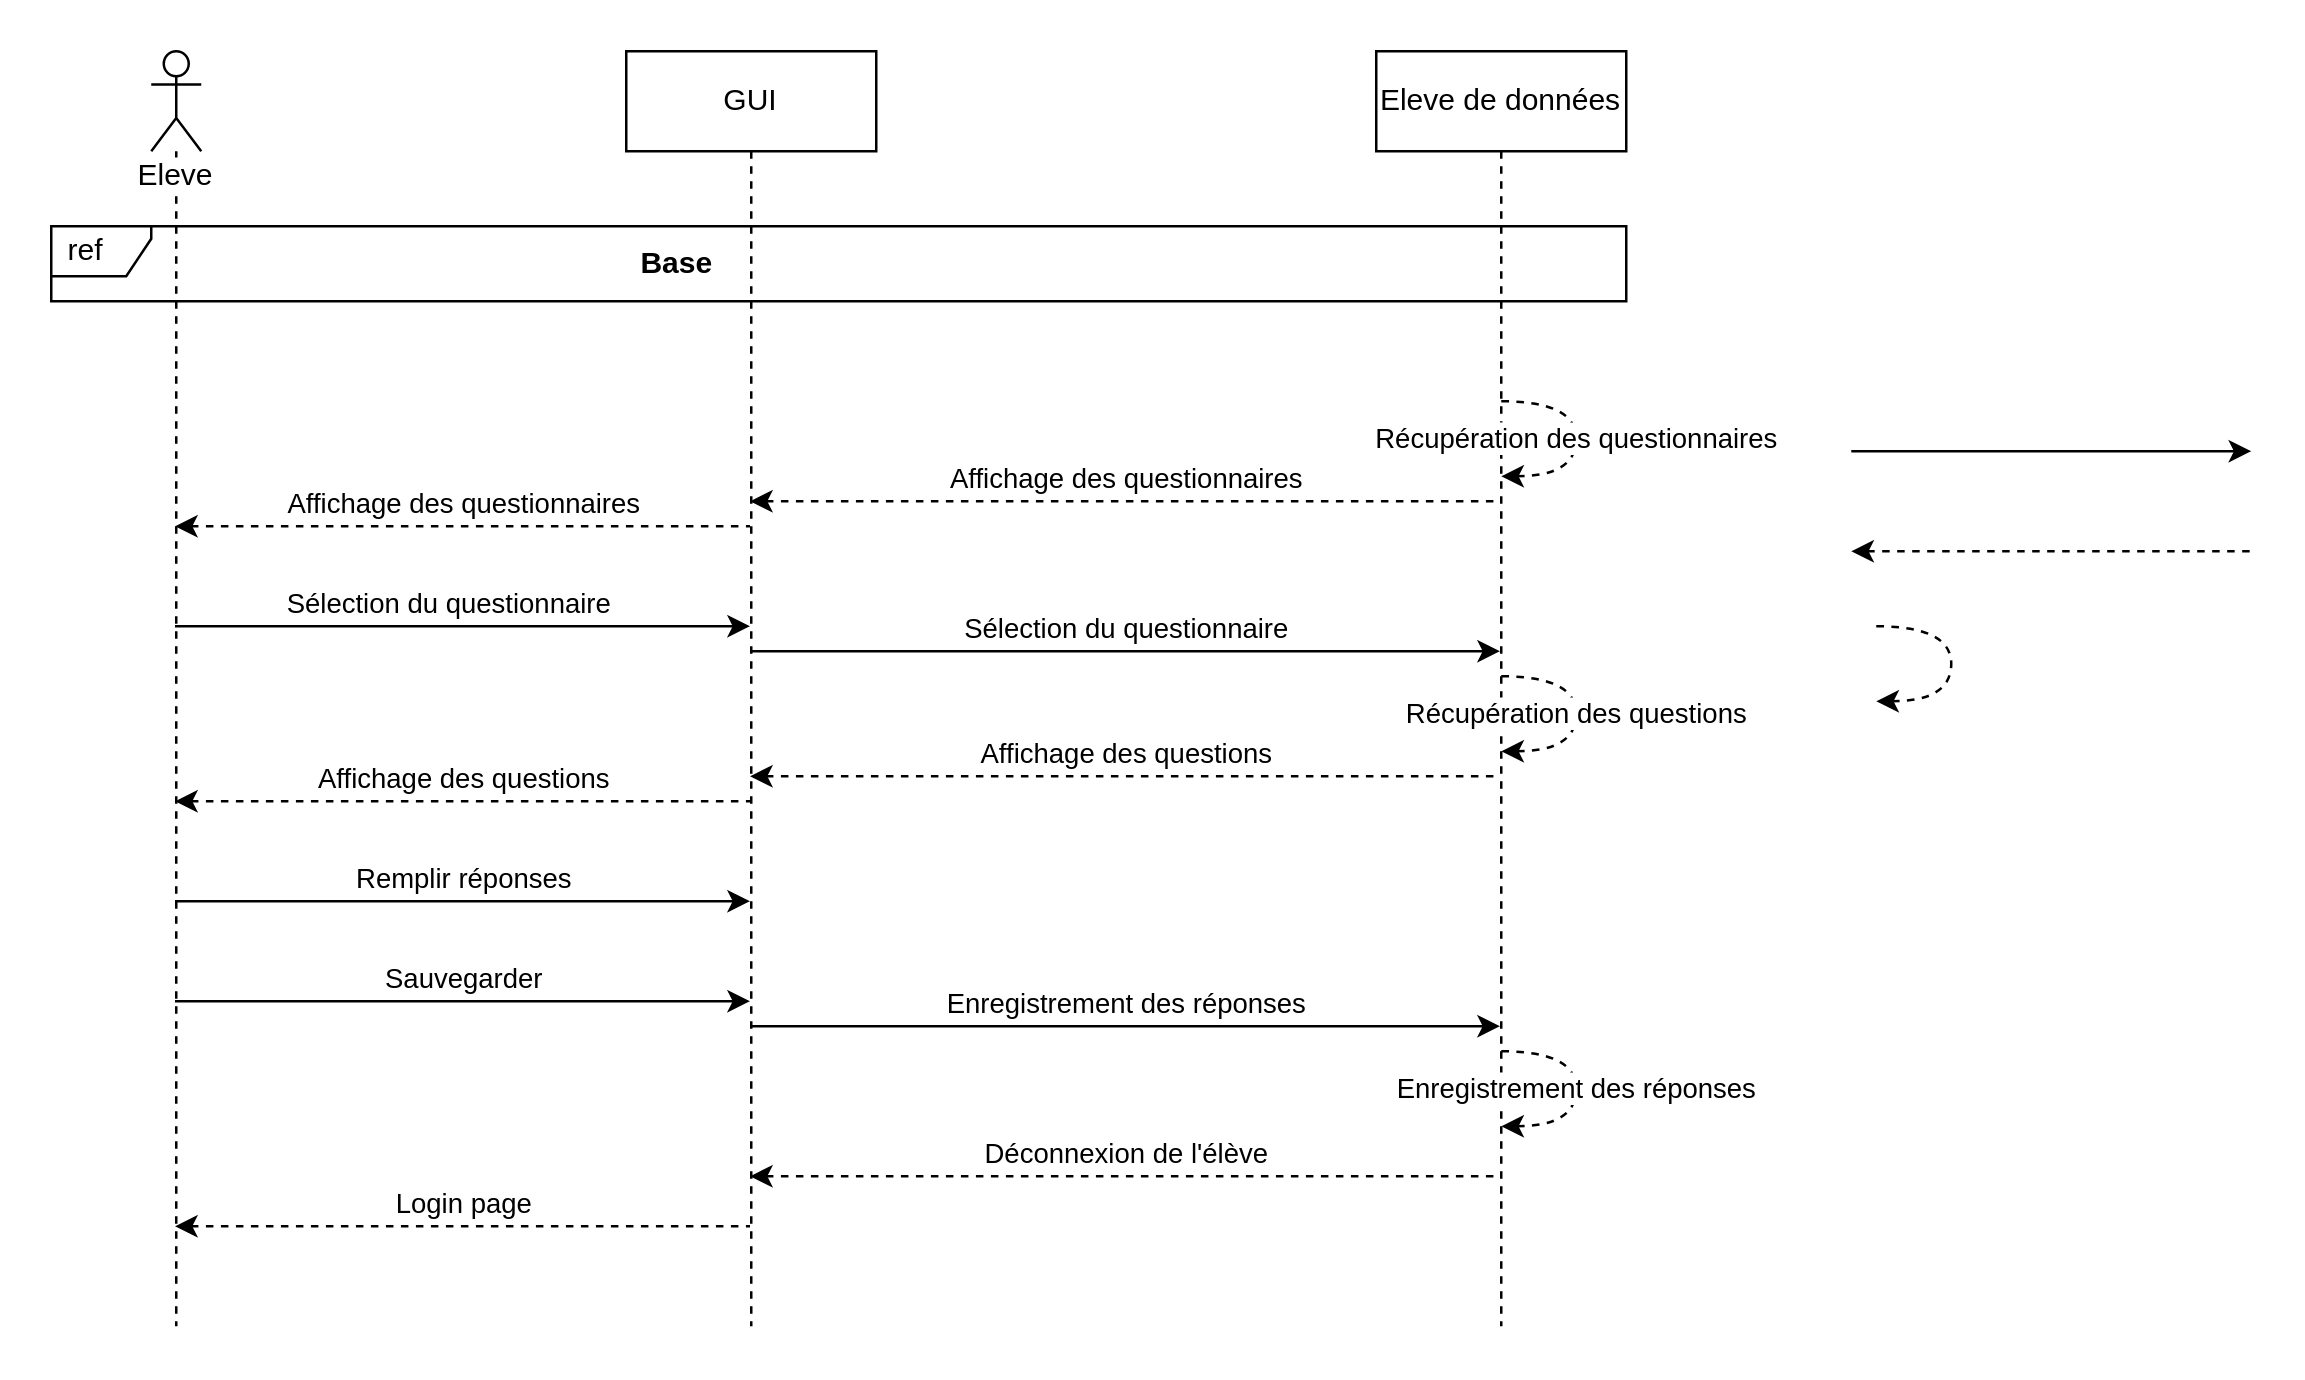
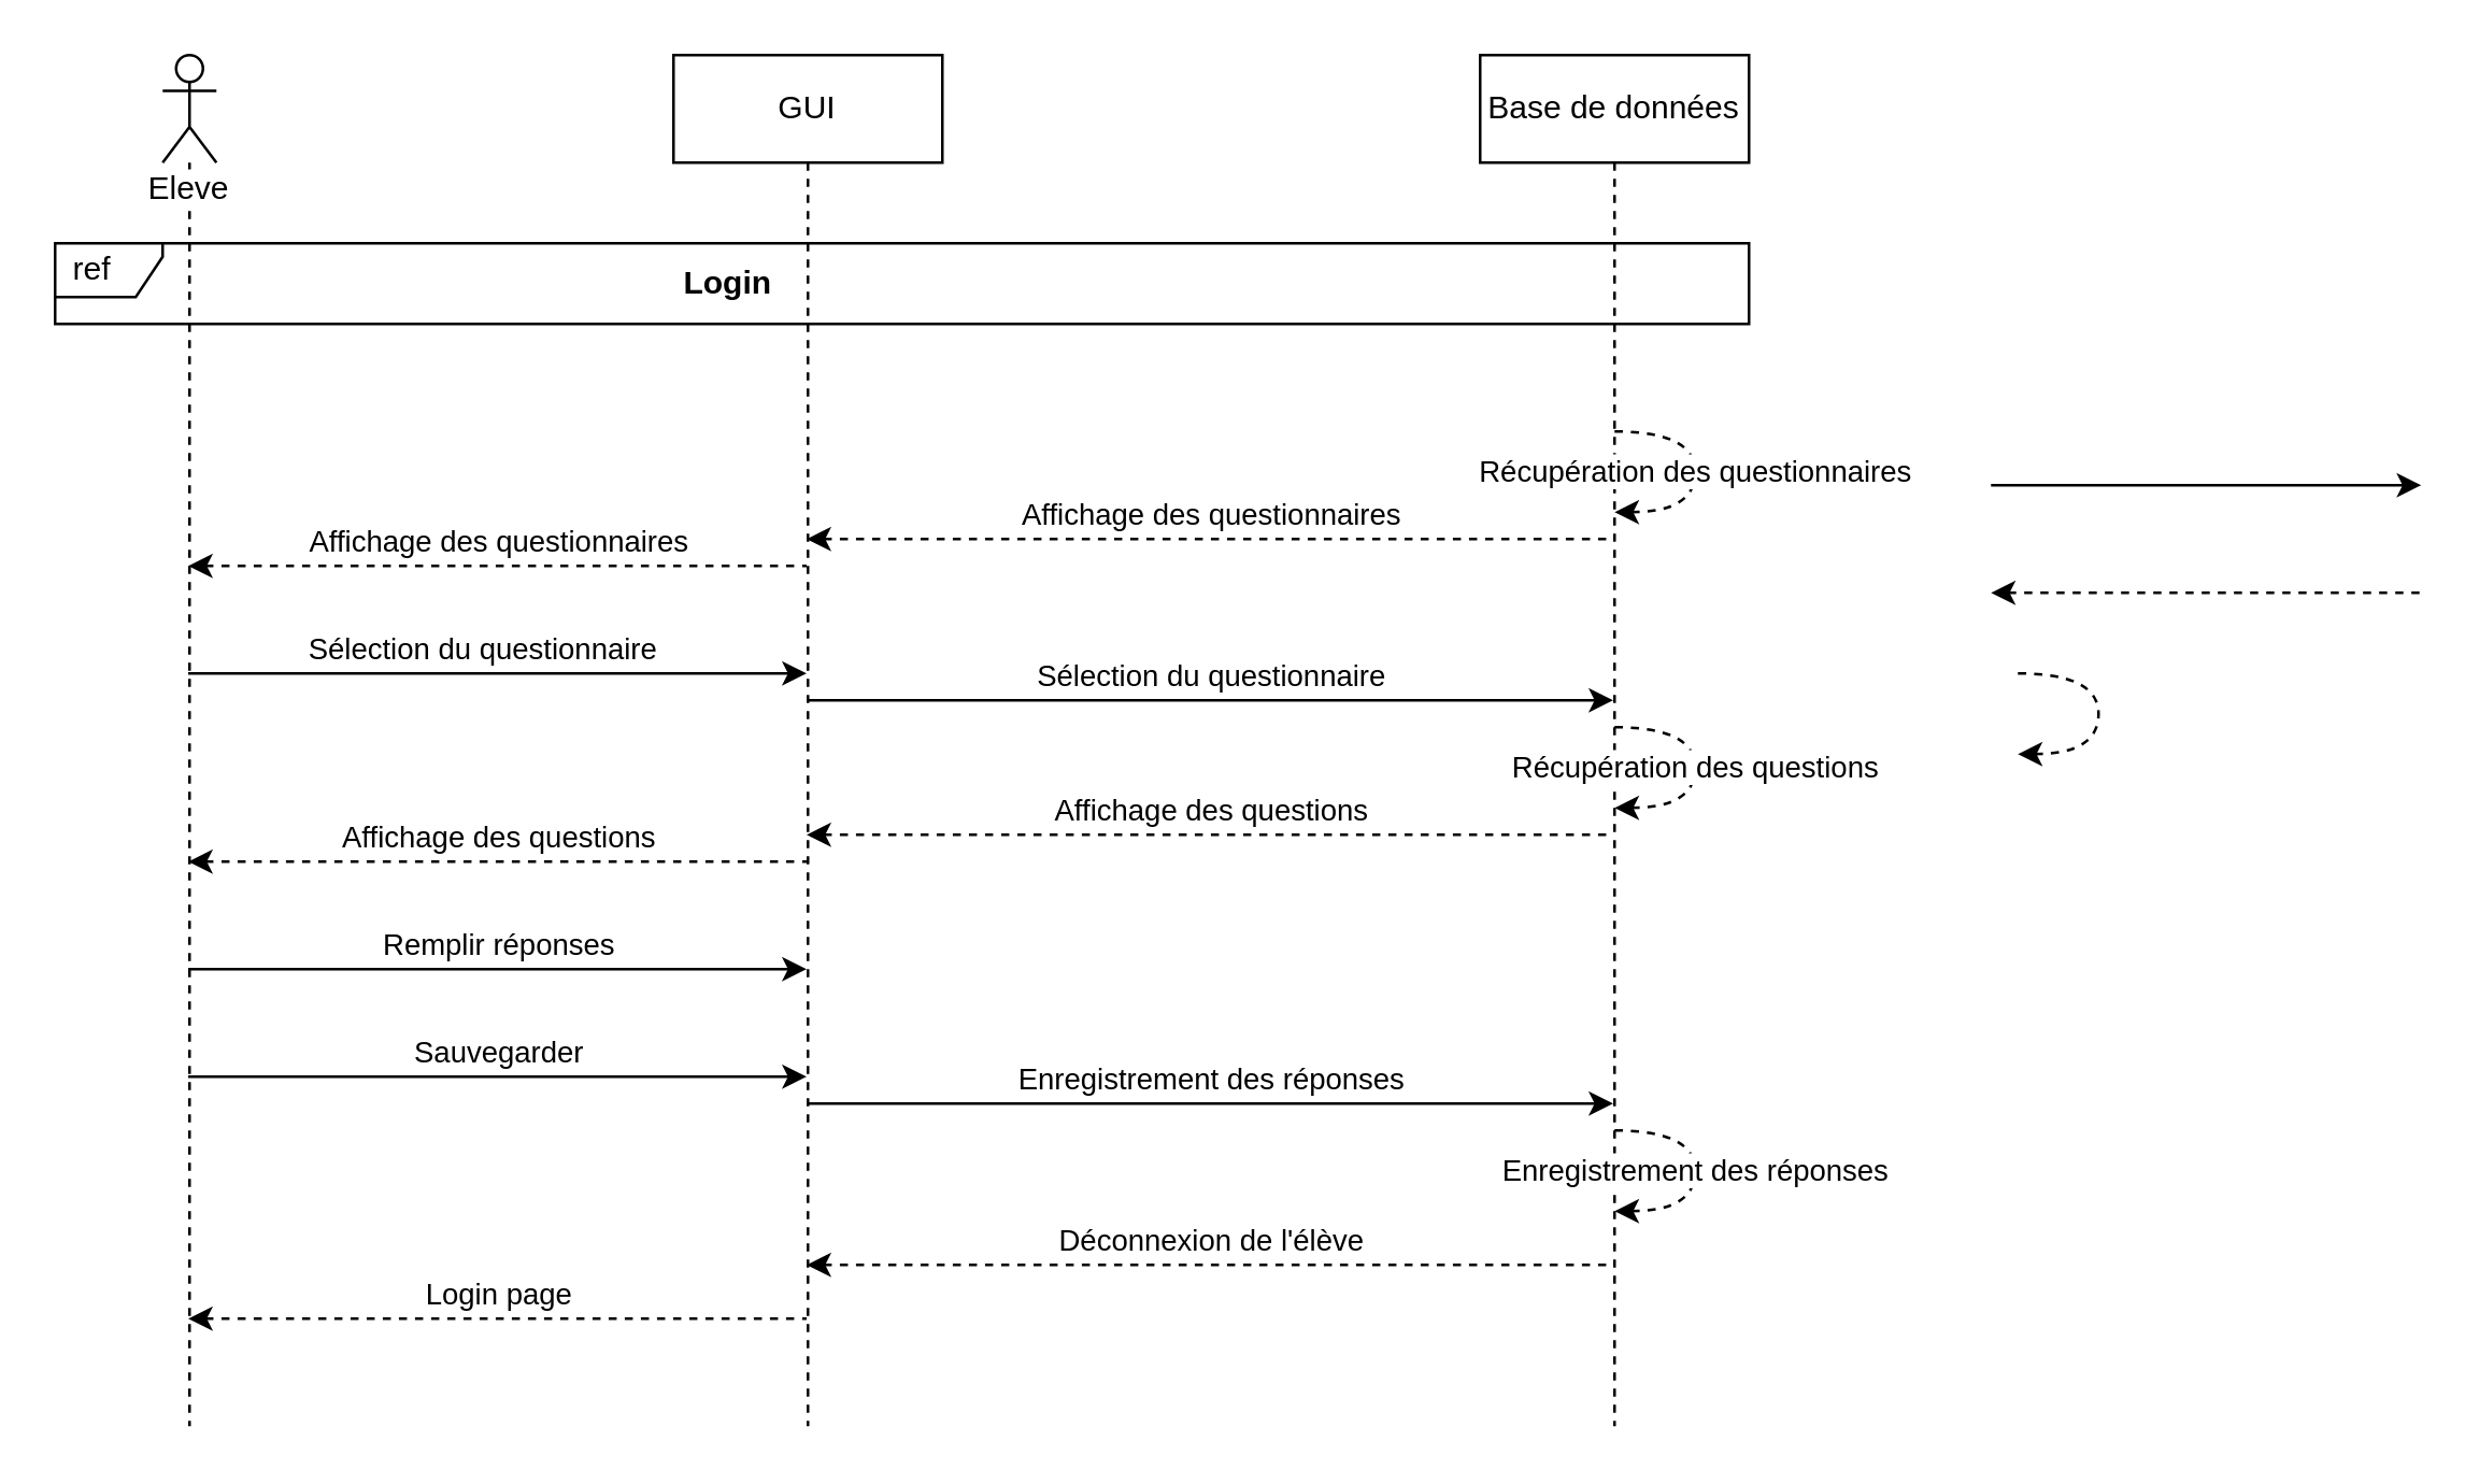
  <mxCell id="0" />
  <mxCell id="1" parent="0" />
  <mxCell id="2" value="Eleve" style="shape=umlLifeline;participant=umlActor;perimeter=lifelinePerimeter;whiteSpace=wrap;html=1;container=1;collapsible=0;recursiveResize=0;verticalAlign=top;spacingTop=36;outlineConnect=0;labelBackgroundColor=default;" vertex="1" parent="1"><mxGeometry x="60" y="20" width="20" height="510" as="geometry" /></mxCell>
- <mxCell id="3" value="Eleve de données" style="shape=umlLifeline;perimeter=lifelinePerimeter;whiteSpace=wrap;html=1;container=1;collapsible=0;recursiveResize=0;outlineConnect=0;labelBackgroundColor=default;" vertex="1" parent="1"><mxGeometry x="550" y="20" width="100" height="510" as="geometry" /></mxCell>
+ <mxCell id="3" value="Base de données" style="shape=umlLifeline;perimeter=lifelinePerimeter;whiteSpace=wrap;html=1;container=1;collapsible=0;recursiveResize=0;outlineConnect=0;labelBackgroundColor=default;" vertex="1" parent="1"><mxGeometry x="550" y="20" width="100" height="510" as="geometry" /></mxCell>
  <mxCell id="4" value="Récupération des questions" style="curved=1;endArrow=classic;html=1;rounded=0;dashed=1;" edge="1" parent="3"><mxGeometry width="50" height="50" relative="1" as="geometry"><mxPoint x="50" y="250" as="sourcePoint" /><mxPoint x="50" y="280" as="targetPoint" /><Array as="points"><mxPoint x="80" y="250" /><mxPoint x="80" y="280" /></Array></mxGeometry></mxCell>
  <mxCell id="5" value="Récupération des questionnaires" style="curved=1;endArrow=classic;html=1;rounded=0;dashed=1;" edge="1" parent="3"><mxGeometry width="50" height="50" relative="1" as="geometry"><mxPoint x="50" y="140" as="sourcePoint" /><mxPoint x="50" y="170" as="targetPoint" /><Array as="points"><mxPoint x="80" y="140" /><mxPoint x="80" y="170" /></Array></mxGeometry></mxCell>
  <mxCell id="6" value="Enregistrement des réponses" style="curved=1;endArrow=classic;html=1;rounded=0;dashed=1;" edge="1" parent="3"><mxGeometry width="50" height="50" relative="1" as="geometry"><mxPoint x="50" y="400" as="sourcePoint" /><mxPoint x="50" y="430" as="targetPoint" /><Array as="points"><mxPoint x="80" y="400" /><mxPoint x="80" y="430" /></Array></mxGeometry></mxCell>
  <mxCell id="7" value="" style="endArrow=classic;html=1;rounded=0;verticalAlign=bottom;" edge="1" parent="1"><mxGeometry width="50" height="50" relative="1" as="geometry"><mxPoint x="740" y="180" as="sourcePoint" /><mxPoint x="900" y="180" as="targetPoint" /></mxGeometry></mxCell>
  <mxCell id="8" value="" style="endArrow=none;html=1;rounded=0;verticalAlign=bottom;endFill=0;startArrow=classic;startFill=1;dashed=1;" edge="1" parent="1"><mxGeometry width="50" height="50" relative="1" as="geometry"><mxPoint x="740" y="220" as="sourcePoint" /><mxPoint x="900" y="220" as="targetPoint" /></mxGeometry></mxCell>
  <mxCell id="9" value="" style="curved=1;endArrow=classic;html=1;rounded=0;dashed=1;" edge="1" parent="1"><mxGeometry width="50" height="50" relative="1" as="geometry"><mxPoint x="750" y="250" as="sourcePoint" /><mxPoint x="750" y="280" as="targetPoint" /><Array as="points"><mxPoint x="780" y="250" /><mxPoint x="780" y="280" /></Array></mxGeometry></mxCell>
  <mxCell id="10" value="GUI" style="shape=umlLifeline;perimeter=lifelinePerimeter;whiteSpace=wrap;html=1;container=1;collapsible=0;recursiveResize=0;outlineConnect=0;labelBackgroundColor=default;" vertex="1" parent="1"><mxGeometry x="250" y="20" width="100" height="510" as="geometry" /></mxCell>
  <mxCell id="11" value="Affichage des questionnaires" style="endArrow=none;html=1;rounded=0;verticalAlign=bottom;endFill=0;startArrow=classic;startFill=1;dashed=1;" edge="1" parent="1" source="10" target="3"><mxGeometry width="50" height="50" relative="1" as="geometry"><mxPoint x="240" y="190" as="sourcePoint" /><mxPoint x="424.5" y="190" as="targetPoint" /><Array as="points"><mxPoint x="340" y="200" /></Array></mxGeometry></mxCell>
  <mxCell id="12" value="Sélection du questionnaire" style="endArrow=classic;html=1;rounded=0;verticalAlign=bottom;" edge="1" parent="1" source="2" target="10"><mxGeometry x="-0.05" width="50" height="50" relative="1" as="geometry"><mxPoint x="90" y="210" as="sourcePoint" /><mxPoint x="239.5" y="210" as="targetPoint" /><mxPoint as="offset" /><Array as="points"><mxPoint x="160" y="250" /></Array></mxGeometry></mxCell>
  <mxCell id="13" value="Affichage des questions" style="endArrow=none;html=1;rounded=0;verticalAlign=bottom;endFill=0;startArrow=classic;startFill=1;dashed=1;" edge="1" parent="1" source="2" target="10"><mxGeometry width="50" height="50" relative="1" as="geometry"><mxPoint x="110" y="310" as="sourcePoint" /><mxPoint x="270" y="310" as="targetPoint" /><Array as="points"><mxPoint x="140" y="320" /><mxPoint x="210" y="320" /></Array></mxGeometry></mxCell>
  <mxCell id="14" value="Remplir réponses" style="endArrow=classic;html=1;rounded=0;verticalAlign=bottom;" edge="1" parent="1" source="2" target="10"><mxGeometry width="50" height="50" relative="1" as="geometry"><mxPoint x="110" y="350" as="sourcePoint" /><mxPoint x="270" y="350" as="targetPoint" /><Array as="points"><mxPoint x="100" y="360" /><mxPoint x="140" y="360" /></Array></mxGeometry></mxCell>
  <mxCell id="15" value="Sélection du questionnaire" style="endArrow=classic;html=1;rounded=0;verticalAlign=bottom;" edge="1" parent="1" source="10" target="3"><mxGeometry width="50" height="50" relative="1" as="geometry"><mxPoint x="240" y="230" as="sourcePoint" /><mxPoint x="790" y="260" as="targetPoint" /><Array as="points"><mxPoint x="530" y="260" /></Array></mxGeometry></mxCell>
  <mxCell id="16" value="Affichage des questions" style="endArrow=none;html=1;rounded=0;verticalAlign=bottom;endFill=0;startArrow=classic;startFill=1;dashed=1;" edge="1" parent="1" source="10" target="3"><mxGeometry width="50" height="50" relative="1" as="geometry"><mxPoint x="640" y="290" as="sourcePoint" /><mxPoint x="800" y="290" as="targetPoint" /><Array as="points"><mxPoint x="520" y="310" /></Array></mxGeometry></mxCell>
  <mxCell id="17" value="Sauvegarder" style="endArrow=classic;html=1;rounded=0;verticalAlign=bottom;" edge="1" parent="1" source="2" target="10"><mxGeometry width="50" height="50" relative="1" as="geometry"><mxPoint x="180" y="410" as="sourcePoint" /><mxPoint x="340" y="410" as="targetPoint" /><Array as="points"><mxPoint x="150" y="400" /></Array></mxGeometry></mxCell>
  <mxCell id="18" value="Enregistrement des réponses" style="endArrow=classic;html=1;rounded=0;verticalAlign=bottom;" edge="1" parent="1" source="10" target="3"><mxGeometry width="50" height="50" relative="1" as="geometry"><mxPoint x="300" y="410" as="sourcePoint" /><mxPoint x="460" y="410" as="targetPoint" /><Array as="points"><mxPoint x="580" y="410" /></Array></mxGeometry></mxCell>
  <mxCell id="19" value="Affichage des questionnaires" style="endArrow=none;html=1;rounded=0;verticalAlign=bottom;endFill=0;startArrow=classic;startFill=1;dashed=1;" edge="1" parent="1" source="2" target="10"><mxGeometry width="50" height="50" relative="1" as="geometry"><mxPoint x="100" y="210" as="sourcePoint" /><mxPoint x="260" y="210" as="targetPoint" /><Array as="points"><mxPoint x="170" y="210" /></Array></mxGeometry></mxCell>
  <mxCell id="20" value="Déconnexion de l'élève" style="endArrow=none;html=1;rounded=0;verticalAlign=bottom;endFill=0;startArrow=classic;startFill=1;dashed=1;" edge="1" parent="1" source="10"><mxGeometry width="50" height="50" relative="1" as="geometry"><mxPoint x="440" y="470" as="sourcePoint" /><mxPoint x="600" y="470" as="targetPoint" /></mxGeometry></mxCell>
  <mxCell id="21" value="Login page" style="endArrow=none;html=1;rounded=0;verticalAlign=bottom;endFill=0;startArrow=classic;startFill=1;dashed=1;" edge="1" parent="1" source="2" target="10"><mxGeometry width="50" height="50" relative="1" as="geometry"><mxPoint x="130" y="490" as="sourcePoint" /><mxPoint x="290" y="490" as="targetPoint" /><Array as="points"><mxPoint x="190" y="490" /></Array></mxGeometry></mxCell>
  <mxCell id="22" value="ref" style="shape=umlFrame;whiteSpace=wrap;html=1;width=40;height=20;boundedLbl=1;verticalAlign=middle;align=left;spacingLeft=5;labelBackgroundColor=default;" vertex="1" parent="1"><mxGeometry x="20" y="90" width="630" height="30" as="geometry" /></mxCell>
- <mxCell id="23" value="Base" style="text;html=1;align=center;verticalAlign=middle;resizable=0;points=[];autosize=1;strokeColor=none;fillColor=none;fontStyle=1" vertex="1" parent="1"><mxGeometry x="245" y="95" width="50" height="20" as="geometry" /></mxCell>
+ <mxCell id="23" value="Login" style="text;html=1;align=center;verticalAlign=middle;resizable=0;points=[];autosize=1;strokeColor=none;fillColor=none;fontStyle=1" vertex="1" parent="1"><mxGeometry x="245" y="95" width="50" height="20" as="geometry" /></mxCell>
